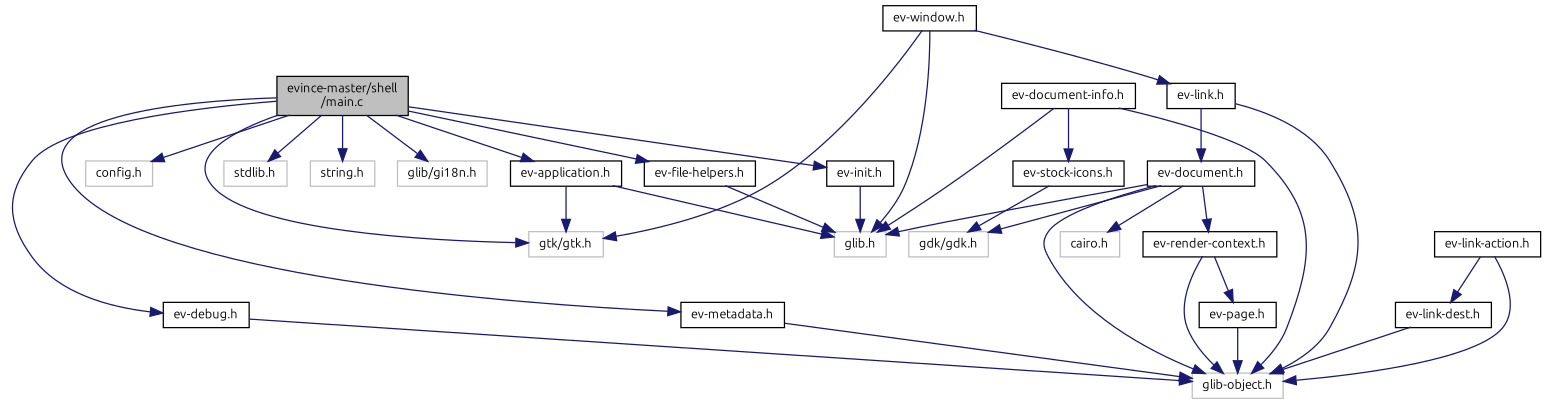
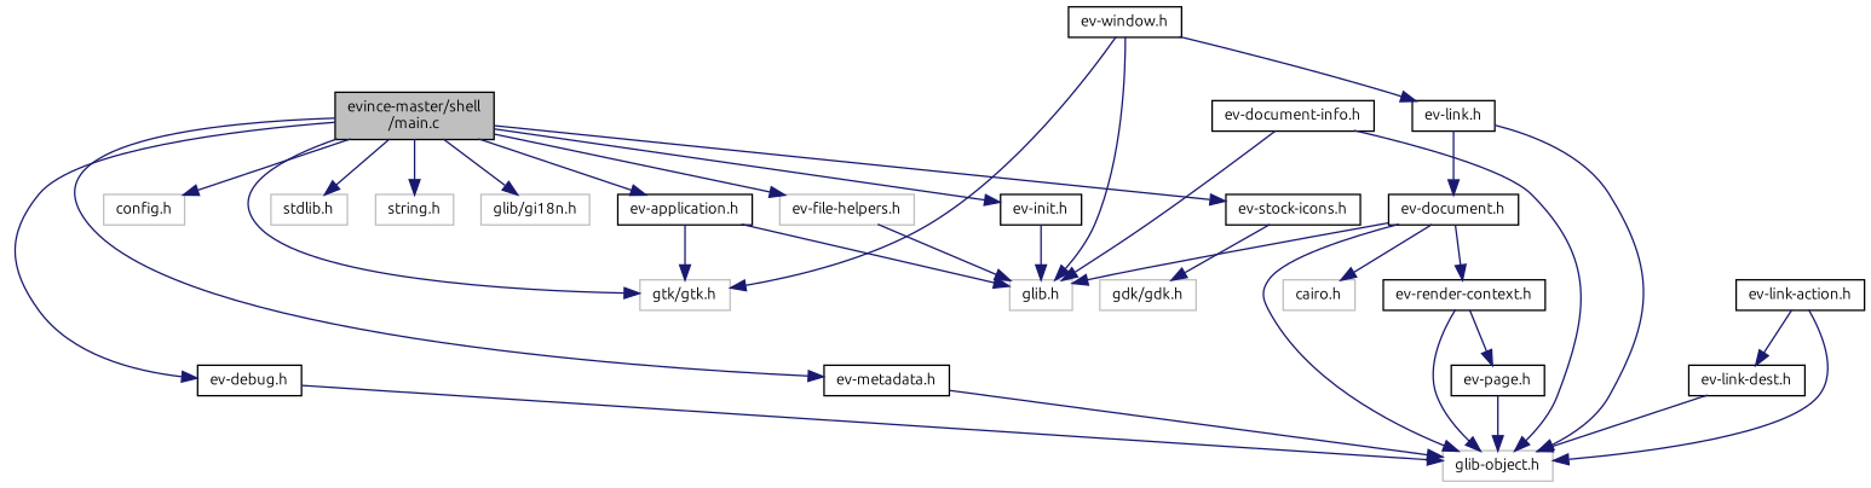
  digraph {
    fontname=Ubuntu
    node [color=black fillcolor=white fontname=Ubuntu fontsize=10 shape=record style=filled]
    edge [color=midnightblue fontname=Ubuntu fontsize=10 labelfontname=Helvetica labelfontsize=10 style=solid]
    n1 [fillcolor=grey75 fontcolor=black height=0.2 label="evince-master/shell\l/main.c" width=0.4]
    n2 [color=grey75 height=0.2 label="config.h" width=0.4]
    n3 [color=grey75 height=0.2 label="stdlib.h" width=0.4]
    n4 [color=grey75 height=0.2 label="string.h" width=0.4]
    n5 [color=grey75 height=0.2 label="glib/gi18n.h" width=0.4]
    n6 [color=grey75 height=0.2 label="gtk/gtk.h" width=0.4]
    n7 [height=0.2 label="ev-application.h" width=0.4]
    n8 [height=0.2 label="ev-debug.h" width=0.4]
    n9 [height=0.2 label="ev-init.h" width=0.4]
-   n10 [height=0.2 label="ev-file-helpers.h" width=0.4]
+   n10 [color=grey75 height=0.2 label="ev-file-helpers.h" width=0.4]
    n11 [height=0.2 label="ev-stock-icons.h" width=0.4]
    n12 [height=0.2 label="ev-metadata.h" width=0.4]
    n13 [color=grey75 height=0.2 label="glib.h" width=0.4]
    n14 [color=grey75 height=0.2 label="glib-object.h" width=0.4]
    n15 [color=grey75 height=0.2 label="gdk/gdk.h" width=0.4]
    n16 [height=0.2 label="ev-window.h" width=0.4]
    n17 [height=0.2 label="ev-link.h" width=0.4]
    n18 [height=0.2 label="ev-document.h" width=0.4]
    n19 [color=grey75 height=0.2 label="cairo.h" width=0.4]
    n20 [height=0.2 label="ev-render-context.h" width=0.4]
    n21 [height=0.2 label="ev-link-action.h" width=0.4]
    n22 [height=0.2 label="ev-link-dest.h" width=0.4]
    n23 [height=0.2 label="ev-document-info.h" width=0.4]
    n24 [height=0.2 label="ev-page.h" width=0.4]
    n1 -> n2
    n1 -> n3
    n1 -> n4
    n1 -> n5
    n1 -> n6
    n1 -> n7
    n1 -> n8
    n1 -> n9
    n1 -> n10
-   n23 -> n11
+   n1 -> n11
    n1 -> n12
    n7 -> n6
    n7 -> n13
    n8 -> n14
    n9 -> n13
    n10 -> n13
    n11 -> n15
    n12 -> n14
    n16 -> n6
    n16 -> n13
    n16 -> n17
    n17 -> n14
    n17 -> n18
    n18 -> n13
    n18 -> n14
-   n18 -> n15
    n18 -> n19
    n18 -> n20
    n20 -> n14
    n20 -> n24
    n21 -> n14
    n21 -> n22
    n22 -> n14
    n23 -> n13
    n23 -> n14
    n24 -> n14
  }
